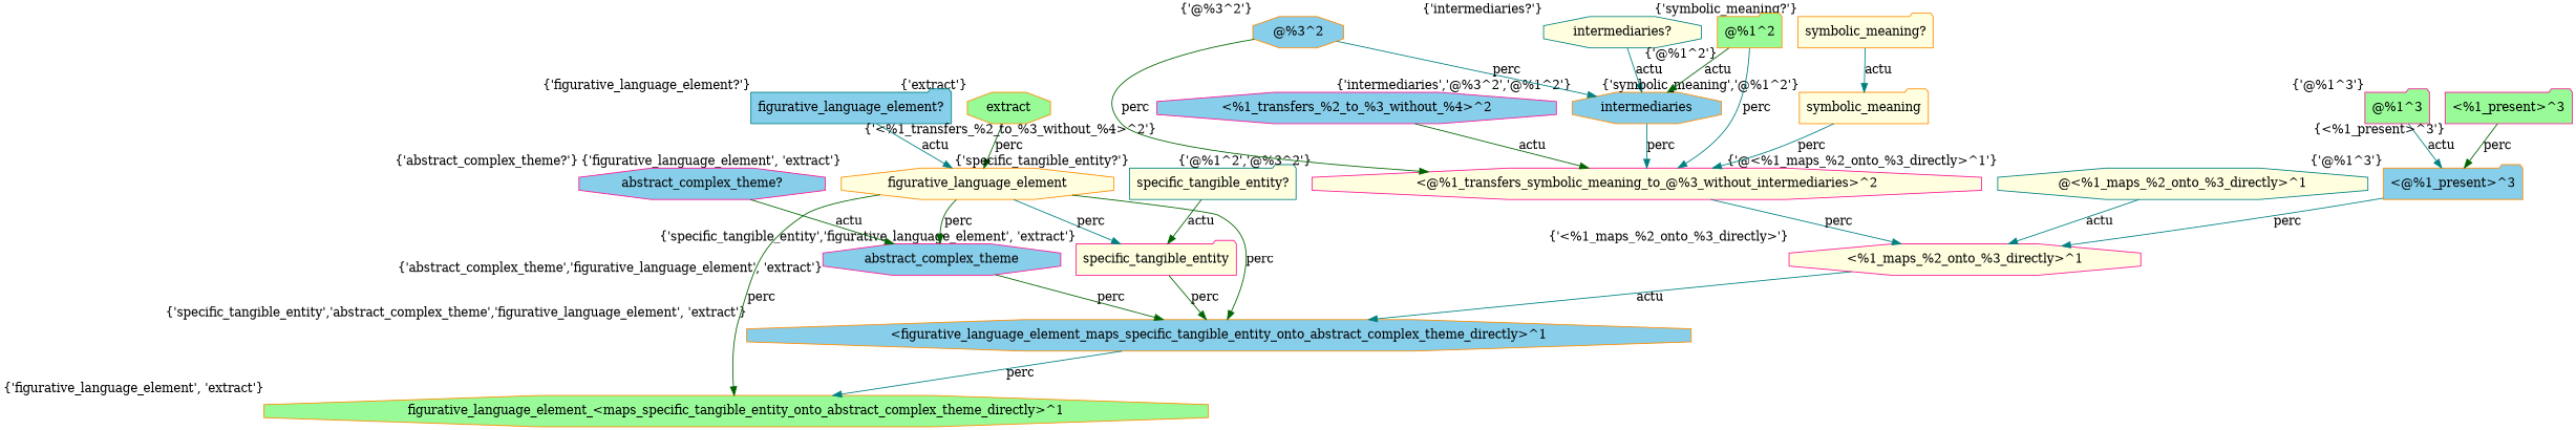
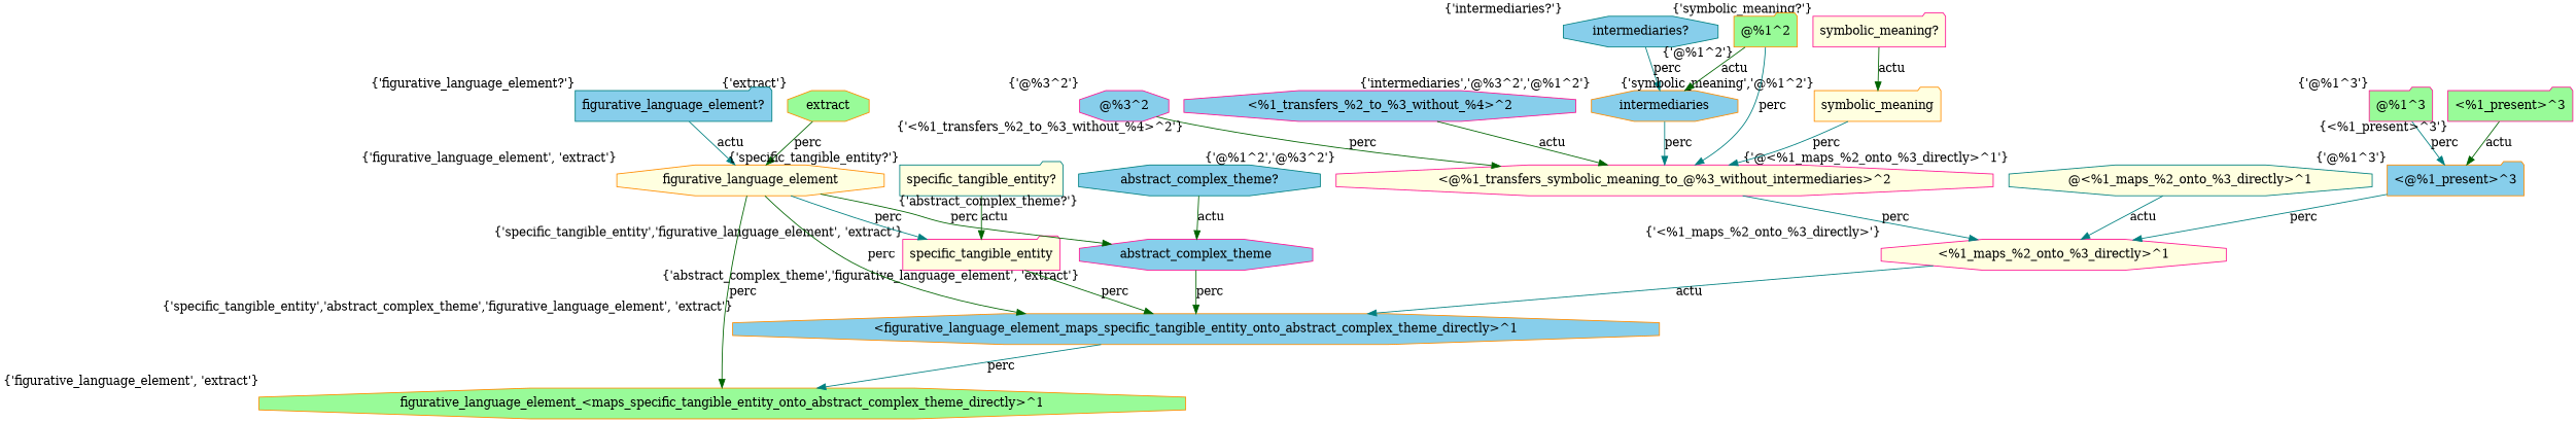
  digraph {
    node [color=darkorange fillcolor=skyblue shape=octagon style=filled xlabel="{'figurative_language_element', 'extract'}"]
    edge [color=teal]
    extract [fillcolor=palegreen xlabel="{'extract'}"]
    figurative_language_element [fillcolor=lightyellow]
    specific_tangible_entity [color=deeppink fillcolor=lightyellow shape=folder xlabel="{'specific_tangible_entity','figurative_language_element', 'extract'}"]
    abstract_complex_theme [color=deeppink xlabel="{'abstract_complex_theme','figurative_language_element', 'extract'}"]
    "<figurative_language_element_maps_specific_tangible_entity_onto_abstract_complex_theme_directly>^1" [xlabel="{'specific_tangible_entity','abstract_complex_theme','figurative_language_element', 'extract'}"]
    "figurative_language_element_<maps_specific_tangible_entity_onto_abstract_complex_theme_directly>^1" [fillcolor=palegreen]
    "figurative_language_element?" [color=teal shape=folder xlabel="{'figurative_language_element?'}"]
    "specific_tangible_entity?" [color=teal fillcolor=lightyellow shape=folder xlabel="{'specific_tangible_entity?'}"]
-   "abstract_complex_theme?" [color=deeppink xlabel="{'abstract_complex_theme?'}"]
+   "abstract_complex_theme?" [color=teal xlabel="{'abstract_complex_theme?'}"]
    "@<%1_maps_%2_onto_%3_directly>^1" [color=teal fillcolor=lightyellow xlabel="{'@<%1_maps_%2_onto_%3_directly>^1'}"]
    "<%1_maps_%2_onto_%3_directly>^1" [color=deeppink fillcolor=lightyellow xlabel="{'<%1_maps_%2_onto_%3_directly>'}"]
    "<@%1_present>^3" [shape=folder xlabel="{'@%1^3'}"]
    "<@%1_transfers_symbolic_meaning_to_@%3_without_intermediaries>^2" [color=deeppink fillcolor=lightyellow xlabel="{'@%1^2','@%3^2'}"]
-   "intermediaries?" [color=teal fillcolor=lightyellow xlabel="{'intermediaries?'}"]
+   "intermediaries?" [color=teal xlabel="{'intermediaries?'}"]
    intermediaries [xlabel="{'intermediaries','@%3^2','@%1^2'}"]
-   "symbolic_meaning?" [fillcolor=lightyellow shape=folder xlabel="{'symbolic_meaning?'}"]
+   "symbolic_meaning?" [color=deeppink fillcolor=lightyellow shape=folder xlabel="{'symbolic_meaning?'}"]
    symbolic_meaning [fillcolor=lightyellow shape=folder xlabel="{'symbolic_meaning','@%1^2'}"]
    "@%1^2" [fillcolor=palegreen shape=folder xlabel="{'@%1^2'}"]
-   "@%3^2" [xlabel="{'@%3^2'}"]
+   "@%3^2" [color=deeppink xlabel="{'@%3^2'}"]
    "<%1_transfers_%2_to_%3_without_%4>^2" [color=deeppink xlabel="{'<%1_transfers_%2_to_%3_without_%4>^2'}"]
    "@%1^3" [color=deeppink fillcolor=palegreen shape=folder xlabel="{'@%1^3'}"]
    "<%1_present>^3" [color=deeppink fillcolor=palegreen shape=folder xlabel="{<%1_present>^3'}"]
    extract -> figurative_language_element [color=darkgreen label=perc]
    figurative_language_element -> specific_tangible_entity [label=perc]
    figurative_language_element -> abstract_complex_theme [color=darkgreen label=perc]
    figurative_language_element -> "<figurative_language_element_maps_specific_tangible_entity_onto_abstract_complex_theme_directly>^1" [color=darkgreen label=perc]
    figurative_language_element -> "figurative_language_element_<maps_specific_tangible_entity_onto_abstract_complex_theme_directly>^1" [color=darkgreen label=perc]
    specific_tangible_entity -> "<figurative_language_element_maps_specific_tangible_entity_onto_abstract_complex_theme_directly>^1" [color=darkgreen label=perc]
    abstract_complex_theme -> "<figurative_language_element_maps_specific_tangible_entity_onto_abstract_complex_theme_directly>^1" [color=darkgreen label=perc]
    "<figurative_language_element_maps_specific_tangible_entity_onto_abstract_complex_theme_directly>^1" -> "figurative_language_element_<maps_specific_tangible_entity_onto_abstract_complex_theme_directly>^1" [label=perc]
    "figurative_language_element?" -> figurative_language_element [label=actu]
    "specific_tangible_entity?" -> specific_tangible_entity [color=darkgreen label=actu]
    "abstract_complex_theme?" -> abstract_complex_theme [color=darkgreen label=actu]
    "@<%1_maps_%2_onto_%3_directly>^1" -> "<%1_maps_%2_onto_%3_directly>^1" [label=actu]
    "<%1_maps_%2_onto_%3_directly>^1" -> "<figurative_language_element_maps_specific_tangible_entity_onto_abstract_complex_theme_directly>^1" [label=actu]
    "<@%1_present>^3" -> "<%1_maps_%2_onto_%3_directly>^1" [label=perc]
    "<@%1_transfers_symbolic_meaning_to_@%3_without_intermediaries>^2" -> "<%1_maps_%2_onto_%3_directly>^1" [label=perc]
-   "intermediaries?" -> intermediaries [label=actu]
+   "intermediaries?" -> intermediaries [label=perc]
    intermediaries -> "<@%1_transfers_symbolic_meaning_to_@%3_without_intermediaries>^2" [label=perc]
-   "symbolic_meaning?" -> symbolic_meaning [label=actu]
+   "symbolic_meaning?" -> symbolic_meaning [color=darkgreen label=actu]
    symbolic_meaning -> "<@%1_transfers_symbolic_meaning_to_@%3_without_intermediaries>^2" [label=perc]
    "@%1^2" -> "<@%1_transfers_symbolic_meaning_to_@%3_without_intermediaries>^2" [label=perc]
    "@%1^2" -> intermediaries [color=darkgreen label=actu]
    "@%3^2" -> "<@%1_transfers_symbolic_meaning_to_@%3_without_intermediaries>^2" [color=darkgreen label=perc]
-   "@%3^2" -> intermediaries [label=perc]
    "<%1_transfers_%2_to_%3_without_%4>^2" -> "<@%1_transfers_symbolic_meaning_to_@%3_without_intermediaries>^2" [color=darkgreen label=actu]
-   "@%1^3" -> "<@%1_present>^3" [label=actu]
-   "<%1_present>^3" -> "<@%1_present>^3" [color=darkgreen label=perc]
+   "@%1^3" -> "<@%1_present>^3" [label=perc]
+   "<%1_present>^3" -> "<@%1_present>^3" [color=darkgreen label=actu]
  }
